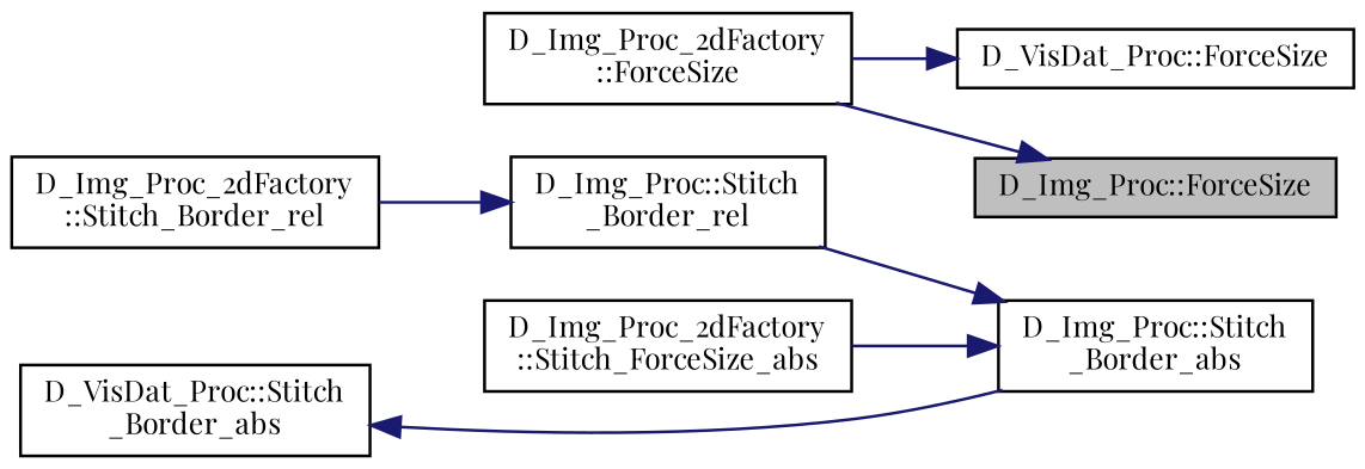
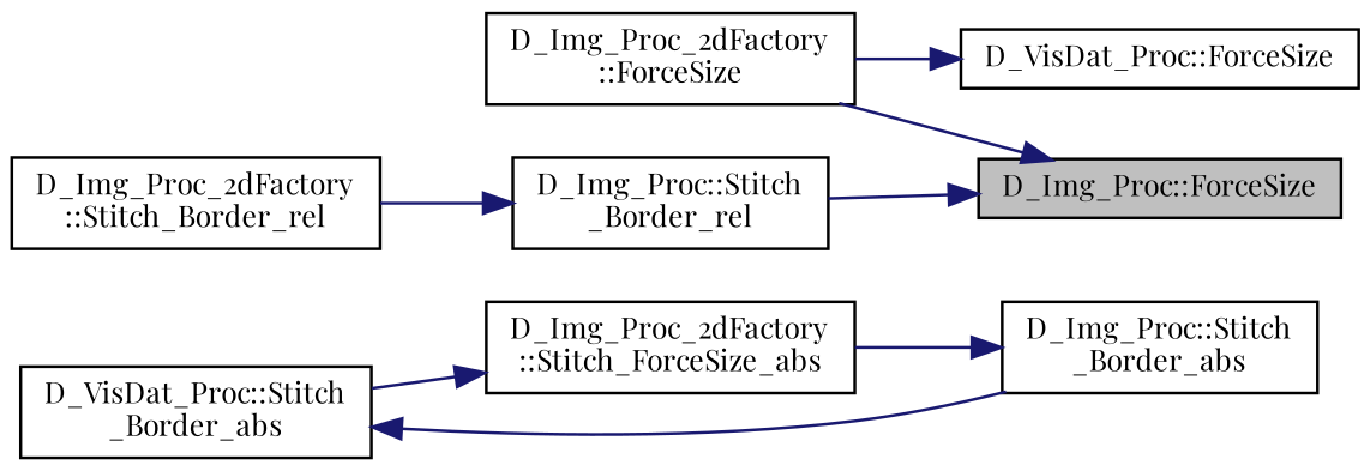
  digraph {
    fontname="Playfair Display"
    rankdir=RL
    node [color=black fillcolor=white fontname="Playfair Display" fontsize=10 shape=record style=filled]
    edge [color=midnightblue dir=back fontname="Playfair Display" fontsize=10 labelfontname=Helvetica labelfontsize=10 style=solid]
    n1 [fillcolor=grey75 fontcolor=black height=0.2 label="D_Img_Proc::ForceSize" width=0.4]
    n2 [height=0.2 label="D_Img_Proc_2dFactory\l::ForceSize" width=0.4]
    n3 [height=0.2 label="D_Img_Proc::Stitch\l_Border_abs" width=0.4]
    n4 [height=0.2 label="D_Img_Proc_2dFactory\l::Stitch_ForceSize_abs" width=0.4]
    n5 [height=0.2 label="D_Img_Proc::Stitch\l_Border_rel" width=0.4]
    n6 [height=0.2 label="D_VisDat_Proc::ForceSize" width=0.4]
    n7 [height=0.2 label="D_VisDat_Proc::Stitch\l_Border_abs" width=0.4]
    n8 [height=0.2 label="D_Img_Proc_2dFactory\l::Stitch_Border_rel" width=0.4]
    n1 -> n2
    n3 -> n4
-   n3 -> n5
+   n1 -> n5
+   n4 -> n7
    n5 -> n8
    n6 -> n2
    n7 -> n3
  }
